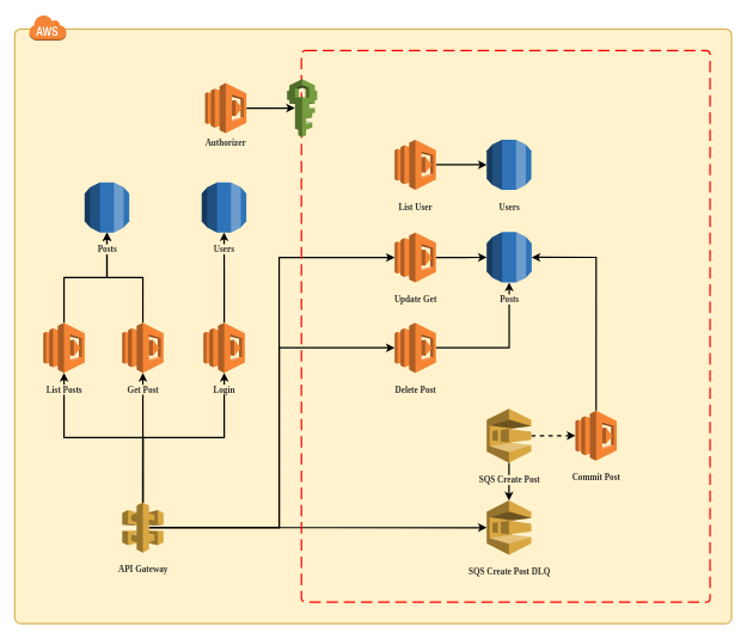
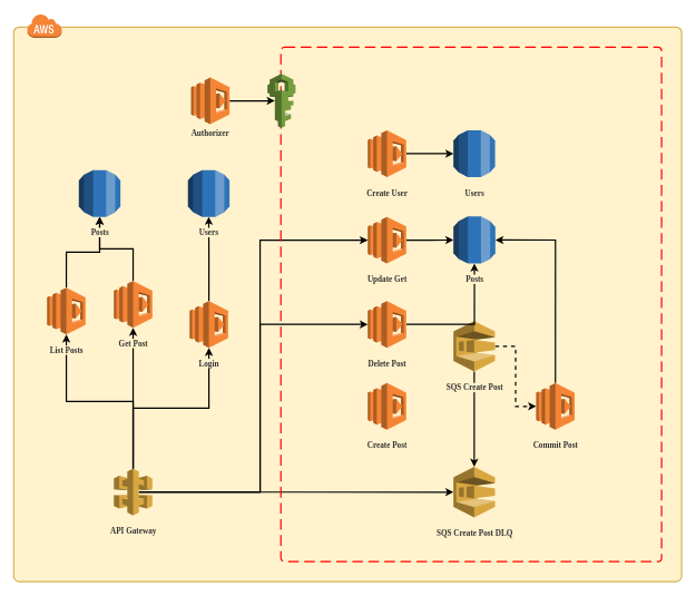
  <mxCell id="0" />
  <mxCell id="1" parent="0" />
  <mxCell id="2" value="" style="rounded=1;arcSize=1;dashed=0;fillColor=#fff2cc;strokeWidth=2;strokeColor=#d6b656;" vertex="1" parent="1"><mxGeometry x="20" y="40" width="1000" height="830" as="geometry" /></mxCell>
  <mxCell id="3" value="" style="dashed=0;html=1;shape=mxgraph.aws3.cloud;fillColor=#F58536;gradientColor=none;dashed=0;" vertex="1" parent="1"><mxGeometry x="40" y="20" width="52" height="36" as="geometry" /></mxCell>
  <mxCell id="4" style="edgeStyle=orthogonalEdgeStyle;rounded=0;orthogonalLoop=1;jettySize=auto;html=1;exitX=0.5;exitY=0;exitDx=0;exitDy=0;exitPerimeter=0;entryX=0.5;entryY=1;entryDx=0;entryDy=0;entryPerimeter=0;strokeWidth=2;" edge="1" parent="1" source="10" target="16"><mxGeometry relative="1" as="geometry" /></mxCell>
  <mxCell id="5" style="edgeStyle=orthogonalEdgeStyle;rounded=0;orthogonalLoop=1;jettySize=auto;html=1;exitX=0.5;exitY=0;exitDx=0;exitDy=0;exitPerimeter=0;entryX=0.5;entryY=1;entryDx=0;entryDy=0;entryPerimeter=0;strokeWidth=2;" edge="1" parent="1" source="10" target="18"><mxGeometry relative="1" as="geometry" /></mxCell>
  <mxCell id="6" style="edgeStyle=orthogonalEdgeStyle;rounded=0;orthogonalLoop=1;jettySize=auto;html=1;exitX=0.5;exitY=0;exitDx=0;exitDy=0;exitPerimeter=0;entryX=0.5;entryY=1;entryDx=0;entryDy=0;entryPerimeter=0;strokeWidth=2;" edge="1" parent="1" source="10" target="20"><mxGeometry relative="1" as="geometry" /></mxCell>
  <mxCell id="7" style="edgeStyle=orthogonalEdgeStyle;rounded=0;orthogonalLoop=1;jettySize=auto;html=1;exitX=0.65;exitY=0.5;exitDx=0;exitDy=0;exitPerimeter=0;entryX=0;entryY=0.5;entryDx=0;entryDy=0;entryPerimeter=0;strokeWidth=2;" edge="1" parent="1" source="10" target="24"><mxGeometry relative="1" as="geometry" /></mxCell>
  <mxCell id="8" style="edgeStyle=orthogonalEdgeStyle;rounded=0;orthogonalLoop=1;jettySize=auto;html=1;exitX=0.65;exitY=0.5;exitDx=0;exitDy=0;exitPerimeter=0;strokeWidth=2;" edge="1" parent="1" source="10" target="29"><mxGeometry relative="1" as="geometry" /></mxCell>
  <mxCell id="9" style="edgeStyle=orthogonalEdgeStyle;rounded=0;orthogonalLoop=1;jettySize=auto;html=1;exitX=0.65;exitY=0.5;exitDx=0;exitDy=0;exitPerimeter=0;entryX=0;entryY=0.5;entryDx=0;entryDy=0;entryPerimeter=0;strokeWidth=2;fontFamily=Verdana;fontColor=#333333;" edge="1" parent="1" source="10" target="36"><mxGeometry relative="1" as="geometry" /></mxCell>
  <mxCell id="10" value="API Gateway" style="outlineConnect=0;dashed=0;verticalLabelPosition=bottom;verticalAlign=top;align=center;html=1;shape=mxgraph.aws3.api_gateway;fillColor=#D9A741;gradientColor=none;fontFamily=Verdana;fontStyle=1;labelBackgroundColor=#FFF2CC;fontColor=#333333;spacingTop=10;" vertex="1" parent="1"><mxGeometry x="170" y="701" width="57.58" height="70" as="geometry" /></mxCell>
  <mxCell id="11" value="" style="rounded=1;arcSize=1;dashed=1;strokeColor=#ff0000;fillColor=none;gradientColor=none;dashPattern=8 4;strokeWidth=2;" vertex="1" parent="1"><mxGeometry x="420" y="70" width="570" height="770" as="geometry" /></mxCell>
  <mxCell id="12" value="" style="outlineConnect=0;dashed=0;verticalLabelPosition=bottom;verticalAlign=top;align=center;html=1;shape=mxgraph.aws3.iam;fillColor=#759C3E;gradientColor=none;" vertex="1" parent="1"><mxGeometry x="400" y="110" width="42" height="81" as="geometry" /></mxCell>
  <mxCell id="13" style="edgeStyle=orthogonalEdgeStyle;rounded=0;orthogonalLoop=1;jettySize=auto;html=1;exitX=1;exitY=0.5;exitDx=0;exitDy=0;exitPerimeter=0;entryX=0.26;entryY=0.5;entryDx=0;entryDy=0;entryPerimeter=0;strokeWidth=2;" edge="1" parent="1" source="14" target="12"><mxGeometry relative="1" as="geometry" /></mxCell>
  <mxCell id="14" value="&lt;b&gt;&lt;font&gt;Authorizer&lt;/font&gt;&lt;/b&gt;" style="outlineConnect=0;dashed=0;verticalLabelPosition=bottom;verticalAlign=top;align=center;html=1;shape=mxgraph.aws3.lambda;fillColor=#F58534;gradientColor=none;fontFamily=Verdana;fontStyle=0;fontColor=#333333;" vertex="1" parent="1"><mxGeometry x="285.58" y="115.5" width="57.58" height="70" as="geometry" /></mxCell>
  <mxCell id="15" style="edgeStyle=orthogonalEdgeStyle;rounded=0;orthogonalLoop=1;jettySize=auto;html=1;exitX=0.5;exitY=0;exitDx=0;exitDy=0;exitPerimeter=0;entryX=0.5;entryY=1;entryDx=0;entryDy=0;entryPerimeter=0;strokeWidth=2;" edge="1" parent="1" source="16" target="33"><mxGeometry relative="1" as="geometry" /></mxCell>
- <mxCell id="16" value="List Posts" style="outlineConnect=0;dashed=0;verticalLabelPosition=bottom;verticalAlign=top;align=center;html=1;shape=mxgraph.aws3.lambda;fillColor=#F58534;gradientColor=none;fontFamily=Verdana;fontStyle=1;labelBackgroundColor=#FFF2CC;fontColor=#333333;spacingTop=10;" vertex="1" parent="1"><mxGeometry x="60" y="450" width="57.58" height="70" as="geometry" /></mxCell>
+ <mxCell id="16" value="List Posts" style="outlineConnect=0;dashed=0;verticalLabelPosition=bottom;verticalAlign=top;align=center;html=1;shape=mxgraph.aws3.lambda;fillColor=#F58534;gradientColor=none;fontFamily=Verdana;fontStyle=1;labelBackgroundColor=#FFF2CC;fontColor=#333333;spacingTop=10;" vertex="1" parent="1"><mxGeometry x="70" y="430" width="57.58" height="70" as="geometry" /></mxCell>
  <mxCell id="17" style="edgeStyle=orthogonalEdgeStyle;rounded=0;orthogonalLoop=1;jettySize=auto;html=1;exitX=0.5;exitY=0;exitDx=0;exitDy=0;exitPerimeter=0;entryX=0.5;entryY=1;entryDx=0;entryDy=0;entryPerimeter=0;strokeWidth=2;" edge="1" parent="1" source="18" target="33"><mxGeometry relative="1" as="geometry" /></mxCell>
- <mxCell id="18" value="Get Post" style="outlineConnect=0;dashed=0;verticalLabelPosition=bottom;verticalAlign=top;align=center;html=1;shape=mxgraph.aws3.lambda;fillColor=#F58534;gradientColor=none;labelBackgroundColor=#FFF2CC;fontColor=#333333;fontFamily=Verdana;fontStyle=1;spacingTop=10;" vertex="1" parent="1"><mxGeometry x="170" y="450" width="57.58" height="70" as="geometry" /></mxCell>
+ <mxCell id="18" value="Get Post" style="outlineConnect=0;dashed=0;verticalLabelPosition=bottom;verticalAlign=top;align=center;html=1;shape=mxgraph.aws3.lambda;fillColor=#F58534;gradientColor=none;labelBackgroundColor=#FFF2CC;fontColor=#333333;fontFamily=Verdana;fontStyle=1;spacingTop=10;" vertex="1" parent="1"><mxGeometry x="170" y="420" width="57.58" height="70" as="geometry" /></mxCell>
  <mxCell id="19" style="edgeStyle=orthogonalEdgeStyle;rounded=0;orthogonalLoop=1;jettySize=auto;html=1;exitX=0.5;exitY=0;exitDx=0;exitDy=0;exitPerimeter=0;entryX=0.5;entryY=1;entryDx=0;entryDy=0;entryPerimeter=0;strokeWidth=2;" edge="1" parent="1" source="20" target="34"><mxGeometry relative="1" as="geometry" /></mxCell>
  <mxCell id="20" value="Login" style="outlineConnect=0;dashed=0;verticalLabelPosition=bottom;verticalAlign=top;align=center;html=1;shape=mxgraph.aws3.lambda;fillColor=#F58534;gradientColor=none;fontFamily=Verdana;fontStyle=1;labelBackgroundColor=#FFF2CC;fontColor=#333333;spacingTop=10;" vertex="1" parent="1"><mxGeometry x="283.46" y="450" width="57.58" height="70" as="geometry" /></mxCell>
  <mxCell id="21" style="edgeStyle=orthogonalEdgeStyle;rounded=0;orthogonalLoop=1;jettySize=auto;html=1;exitX=1;exitY=0.5;exitDx=0;exitDy=0;exitPerimeter=0;entryX=0;entryY=0.5;entryDx=0;entryDy=0;entryPerimeter=0;strokeWidth=2;" edge="1" parent="1" source="22" target="32"><mxGeometry relative="1" as="geometry" /></mxCell>
- <mxCell id="22" value="List User" style="outlineConnect=0;dashed=0;verticalLabelPosition=bottom;verticalAlign=top;align=center;html=1;shape=mxgraph.aws3.lambda;fillColor=#F58534;gradientColor=none;fontStyle=1;fontFamily=Verdana;labelBackgroundColor=#FFF2CC;fontColor=#333333;spacingTop=10;" vertex="1" parent="1"><mxGeometry x="550.14" y="194.5" width="57.58" height="70" as="geometry" /></mxCell>
+ <mxCell id="22" value="Create User" style="outlineConnect=0;dashed=0;verticalLabelPosition=bottom;verticalAlign=top;align=center;html=1;shape=mxgraph.aws3.lambda;fillColor=#F58534;gradientColor=none;fontStyle=1;fontFamily=Verdana;labelBackgroundColor=#FFF2CC;fontColor=#333333;spacingTop=10;" vertex="1" parent="1"><mxGeometry x="550.14" y="194.5" width="57.58" height="70" as="geometry" /></mxCell>
  <mxCell id="23" style="edgeStyle=orthogonalEdgeStyle;rounded=0;orthogonalLoop=1;jettySize=auto;html=1;exitX=1;exitY=0.5;exitDx=0;exitDy=0;exitPerimeter=0;entryX=0;entryY=0.5;entryDx=0;entryDy=0;entryPerimeter=0;strokeWidth=2;" edge="1" parent="1" source="24" target="37"><mxGeometry relative="1" as="geometry" /></mxCell>
  <mxCell id="24" value="Update Get" style="outlineConnect=0;dashed=0;verticalLabelPosition=bottom;verticalAlign=top;align=center;html=1;shape=mxgraph.aws3.lambda;fillColor=#F58534;gradientColor=none;fontFamily=Verdana;labelBackgroundColor=#FFF2CC;fontColor=#333333;spacingTop=10;fontStyle=1" vertex="1" parent="1"><mxGeometry x="550.14" y="324" width="57.58" height="70" as="geometry" /></mxCell>
+ <mxCell id="25" value="Create Post" style="outlineConnect=0;dashed=0;verticalLabelPosition=bottom;verticalAlign=top;align=center;html=1;shape=mxgraph.aws3.lambda;fillColor=#F58534;gradientColor=none;labelBackgroundColor=#FFF2CC;spacingTop=10;fontColor=#333333;fontFamily=Verdana;fontStyle=1" vertex="1" parent="1"><mxGeometry x="550.14" y="572.75" width="57.58" height="70" as="geometry" /></mxCell>
  <mxCell id="26" style="edgeStyle=orthogonalEdgeStyle;rounded=0;orthogonalLoop=1;jettySize=auto;html=1;exitX=0.5;exitY=1;exitDx=0;exitDy=0;exitPerimeter=0;entryX=0.5;entryY=0;entryDx=0;entryDy=0;entryPerimeter=0;strokeWidth=2;" edge="1" parent="1" source="28" target="29"><mxGeometry relative="1" as="geometry" /></mxCell>
  <mxCell id="27" style="edgeStyle=orthogonalEdgeStyle;rounded=0;orthogonalLoop=1;jettySize=auto;html=1;exitX=1;exitY=0.5;exitDx=0;exitDy=0;exitPerimeter=0;entryX=0;entryY=0.5;entryDx=0;entryDy=0;entryPerimeter=0;strokeWidth=2;dashed=1;" edge="1" parent="1" source="28" target="31"><mxGeometry relative="1" as="geometry" /></mxCell>
- <mxCell id="28" value="SQS Create Post" style="outlineConnect=0;dashed=0;verticalLabelPosition=bottom;verticalAlign=top;align=center;html=1;shape=mxgraph.aws3.sqs;fillColor=#D9A741;gradientColor=none;fontStyle=1;fontFamily=Verdana;labelBackgroundColor=#FFF2CC;fontColor=#333333;spacingTop=10;" vertex="1" parent="1"><mxGeometry x="678.48" y="570" width="62.1" height="75.5" as="geometry" /></mxCell>
+ <mxCell id="28" value="SQS Create Post" style="outlineConnect=0;dashed=0;verticalLabelPosition=bottom;verticalAlign=top;align=center;html=1;shape=mxgraph.aws3.sqs;fillColor=#D9A741;gradientColor=none;fontStyle=1;fontFamily=Verdana;labelBackgroundColor=#FFF2CC;fontColor=#333333;spacingTop=10;" vertex="1" parent="1"><mxGeometry x="678.48" y="480" width="62.1" height="75.5" as="geometry" /></mxCell>
  <mxCell id="29" value="SQS Create Post DLQ" style="outlineConnect=0;dashed=0;verticalLabelPosition=bottom;verticalAlign=top;align=center;html=1;shape=mxgraph.aws3.sqs;fillColor=#D9A741;gradientColor=none;fontFamily=Verdana;fontStyle=1;fontColor=#333333;labelBackgroundColor=#FFF2CC;spacingTop=10;" vertex="1" parent="1"><mxGeometry x="678.48" y="698.25" width="62.1" height="75.5" as="geometry" /></mxCell>
  <mxCell id="30" style="edgeStyle=orthogonalEdgeStyle;rounded=0;orthogonalLoop=1;jettySize=auto;html=1;exitX=0.5;exitY=0;exitDx=0;exitDy=0;exitPerimeter=0;entryX=1;entryY=0.5;entryDx=0;entryDy=0;entryPerimeter=0;strokeWidth=2;fontFamily=Verdana;fontColor=#333333;" edge="1" parent="1" source="31" target="37"><mxGeometry relative="1" as="geometry" /></mxCell>
  <mxCell id="31" value="Commit Post" style="outlineConnect=0;dashed=0;verticalLabelPosition=bottom;verticalAlign=top;align=center;html=1;shape=mxgraph.aws3.lambda;fillColor=#F58534;gradientColor=none;fontColor=#333333;labelBackgroundColor=#FFF2CC;fontStyle=1;fontFamily=Verdana;spacingTop=10;" vertex="1" parent="1"><mxGeometry x="802.27" y="572.75" width="57.58" height="70" as="geometry" /></mxCell>
  <mxCell id="32" value="Users" style="outlineConnect=0;dashed=0;verticalLabelPosition=bottom;verticalAlign=top;align=center;html=1;shape=mxgraph.aws3.rds;fillColor=#2E73B8;gradientColor=none;spacingTop=10;fontStyle=1;fontFamily=Verdana;labelBackgroundColor=#FFF2CC;fontColor=#333333;" vertex="1" parent="1"><mxGeometry x="678.48" y="194.5" width="62.22" height="70" as="geometry" /></mxCell>
  <mxCell id="33" value="Posts&lt;br&gt;" style="outlineConnect=0;dashed=0;verticalLabelPosition=bottom;verticalAlign=top;align=center;html=1;shape=mxgraph.aws3.rds;fillColor=#2E73B8;gradientColor=none;fontFamily=Verdana;fontStyle=1;fontColor=#333333;labelBackgroundColor=#FFF2CC;spacingTop=10;" vertex="1" parent="1"><mxGeometry x="117.58" y="254" width="62.22" height="70" as="geometry" /></mxCell>
  <mxCell id="34" value="Users&lt;br&gt;" style="outlineConnect=0;dashed=0;verticalLabelPosition=bottom;verticalAlign=top;align=center;html=1;shape=mxgraph.aws3.rds;fillColor=#2E73B8;gradientColor=none;labelBackgroundColor=#FFF2CC;spacingTop=10;fontColor=#333333;fontFamily=Verdana;fontStyle=1" vertex="1" parent="1"><mxGeometry x="280.94" y="254" width="62.22" height="70" as="geometry" /></mxCell>
  <mxCell id="35" style="edgeStyle=orthogonalEdgeStyle;rounded=0;orthogonalLoop=1;jettySize=auto;html=1;exitX=1;exitY=0.5;exitDx=0;exitDy=0;exitPerimeter=0;entryX=0.5;entryY=1;entryDx=0;entryDy=0;entryPerimeter=0;strokeWidth=2;fontFamily=Verdana;fontColor=#333333;" edge="1" parent="1" source="36" target="37"><mxGeometry relative="1" as="geometry" /></mxCell>
  <mxCell id="36" value="Delete Post" style="outlineConnect=0;dashed=0;verticalLabelPosition=bottom;verticalAlign=top;align=center;html=1;shape=mxgraph.aws3.lambda;fillColor=#F58534;gradientColor=none;labelBackgroundColor=#FFF2CC;spacingTop=10;fontColor=#333333;fontFamily=Verdana;fontStyle=1" vertex="1" parent="1"><mxGeometry x="550.14" y="450" width="57.58" height="70" as="geometry" /></mxCell>
  <mxCell id="37" value="Posts" style="outlineConnect=0;dashed=0;verticalLabelPosition=bottom;verticalAlign=top;align=center;html=1;shape=mxgraph.aws3.rds;fillColor=#2E73B8;gradientColor=none;spacingTop=10;fontFamily=Verdana;fontColor=#333333;labelBackgroundColor=#FFF2CC;fontStyle=1" vertex="1" parent="1"><mxGeometry x="678.48" y="323.5" width="62.66" height="70.5" as="geometry" /></mxCell>
